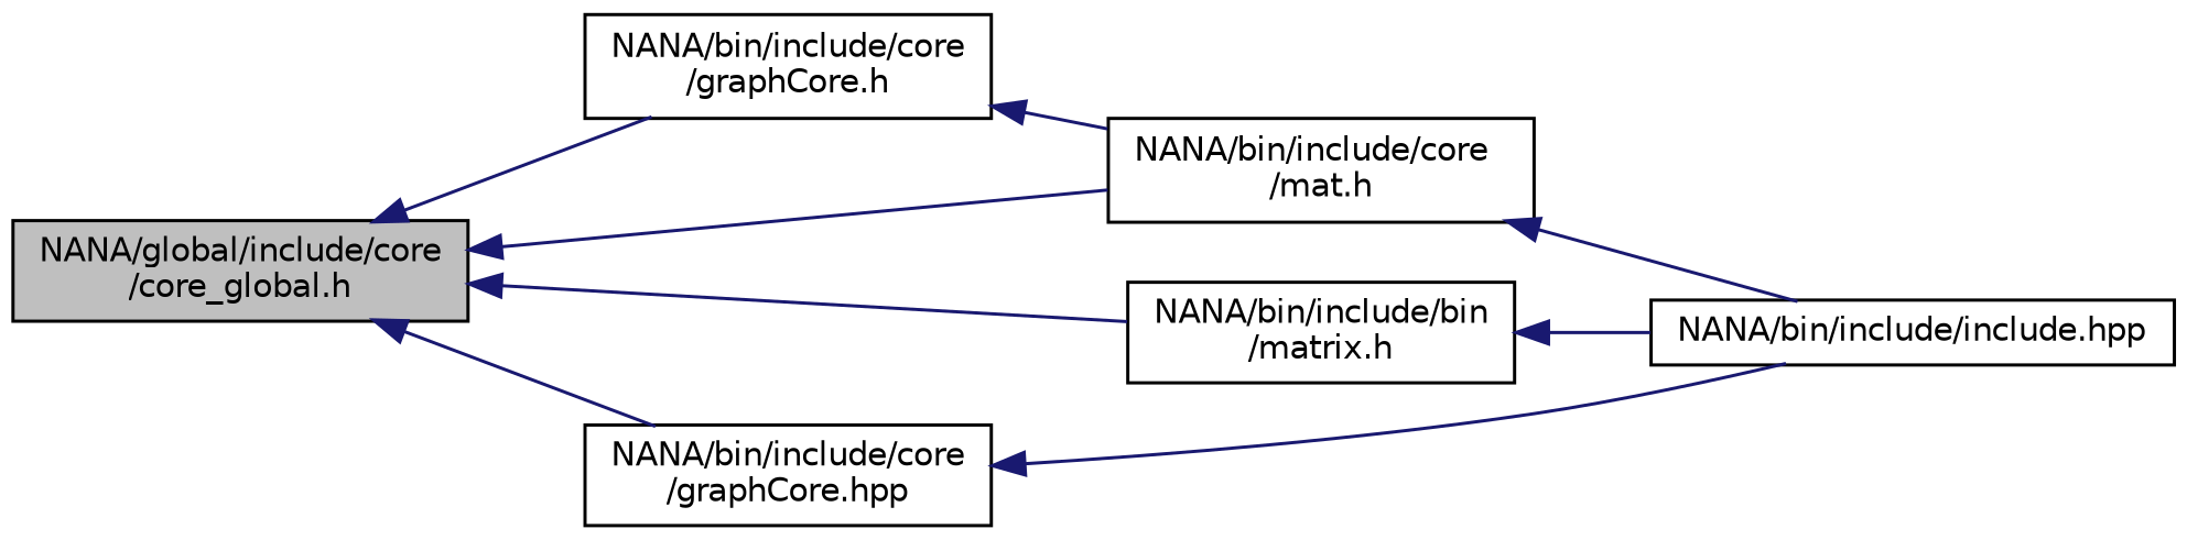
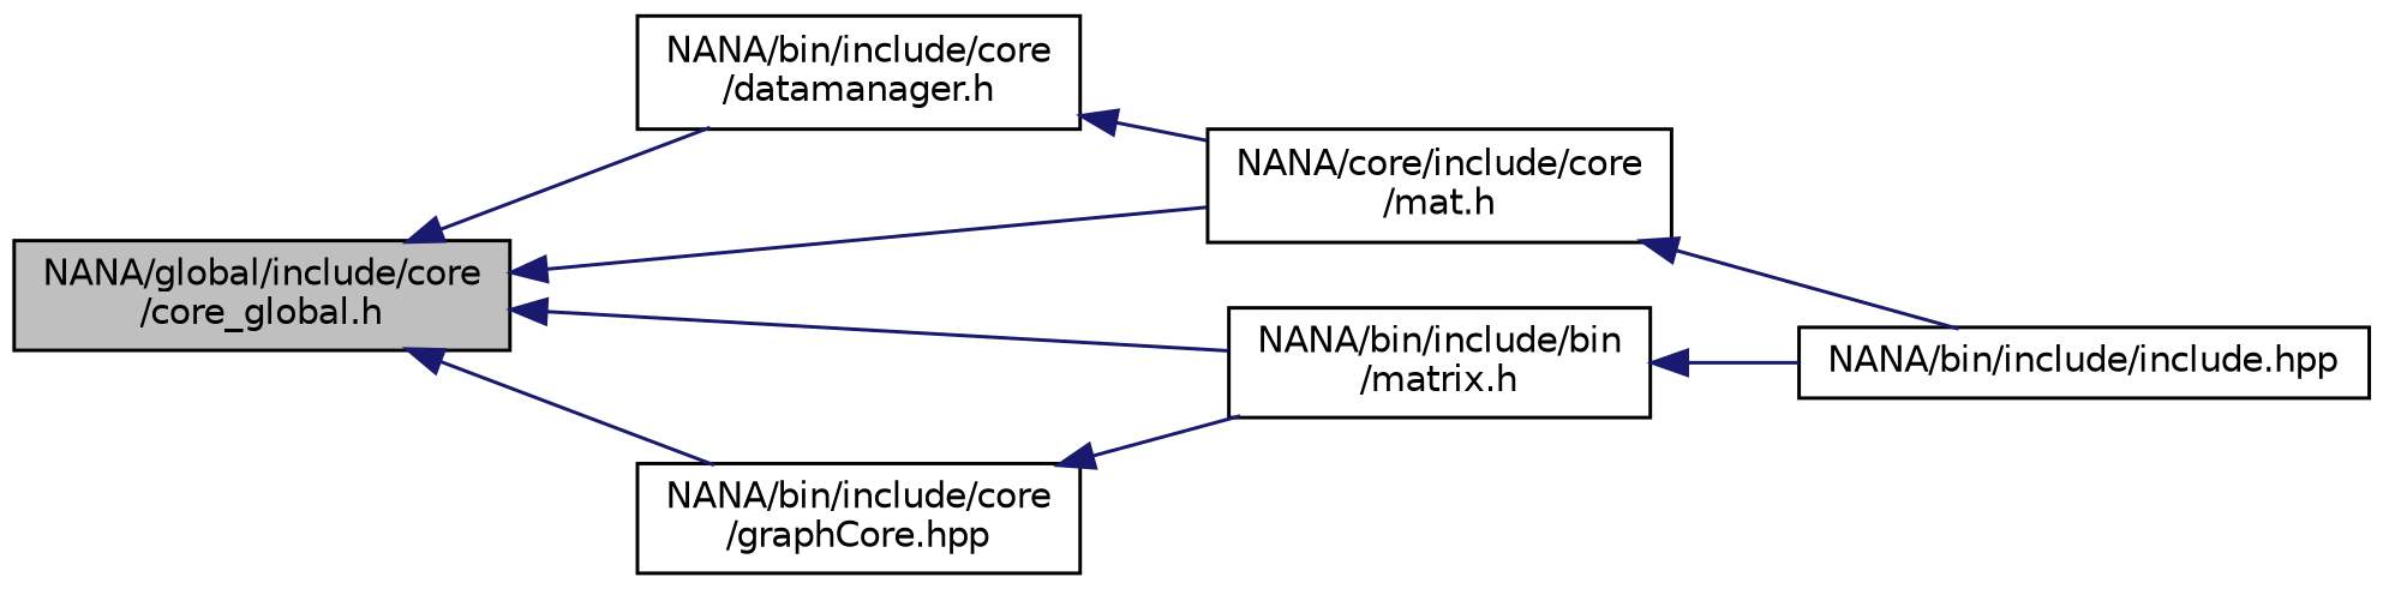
  digraph {
    rankdir=LR
    node [color=black fillcolor=white fontname=Helvetica fontsize=10 shape=record style=filled]
    edge [color=midnightblue dir=back fontname=Helvetica fontsize=10 labelfontname=Helvetica labelfontsize=10 style=solid]
    n1 [fillcolor=grey75 fontcolor=black height=0.2 label="NANA/global/include/core\l/core_global.h" width=0.4]
-   n2 [height=0.2 label="NANA/bin/include/core\l/graphCore.h" width=0.4]
-   n3 [height=0.2 label="NANA/bin/include/core\l/mat.h" width=0.4]
+   n2 [height=0.2 label="NANA/bin/include/core\l/datamanager.h" width=0.4]
+   n3 [height=0.2 label="NANA/core/include/core\l/mat.h" width=0.4]
    n4 [height=0.2 label="NANA/bin/include/core\l/graphCore.hpp" width=0.4]
    n5 [height=0.2 label="NANA/bin/include/bin\l/matrix.h" width=0.4]
    n6 [height=0.2 label="NANA/bin/include/include.hpp" width=0.4]
    n1 -> n2
    n1 -> n3
    n1 -> n4
    n1 -> n5
    n2 -> n3
    n3 -> n6
-   n4 -> n6
+   n4 -> n5
    n5 -> n6
  }
